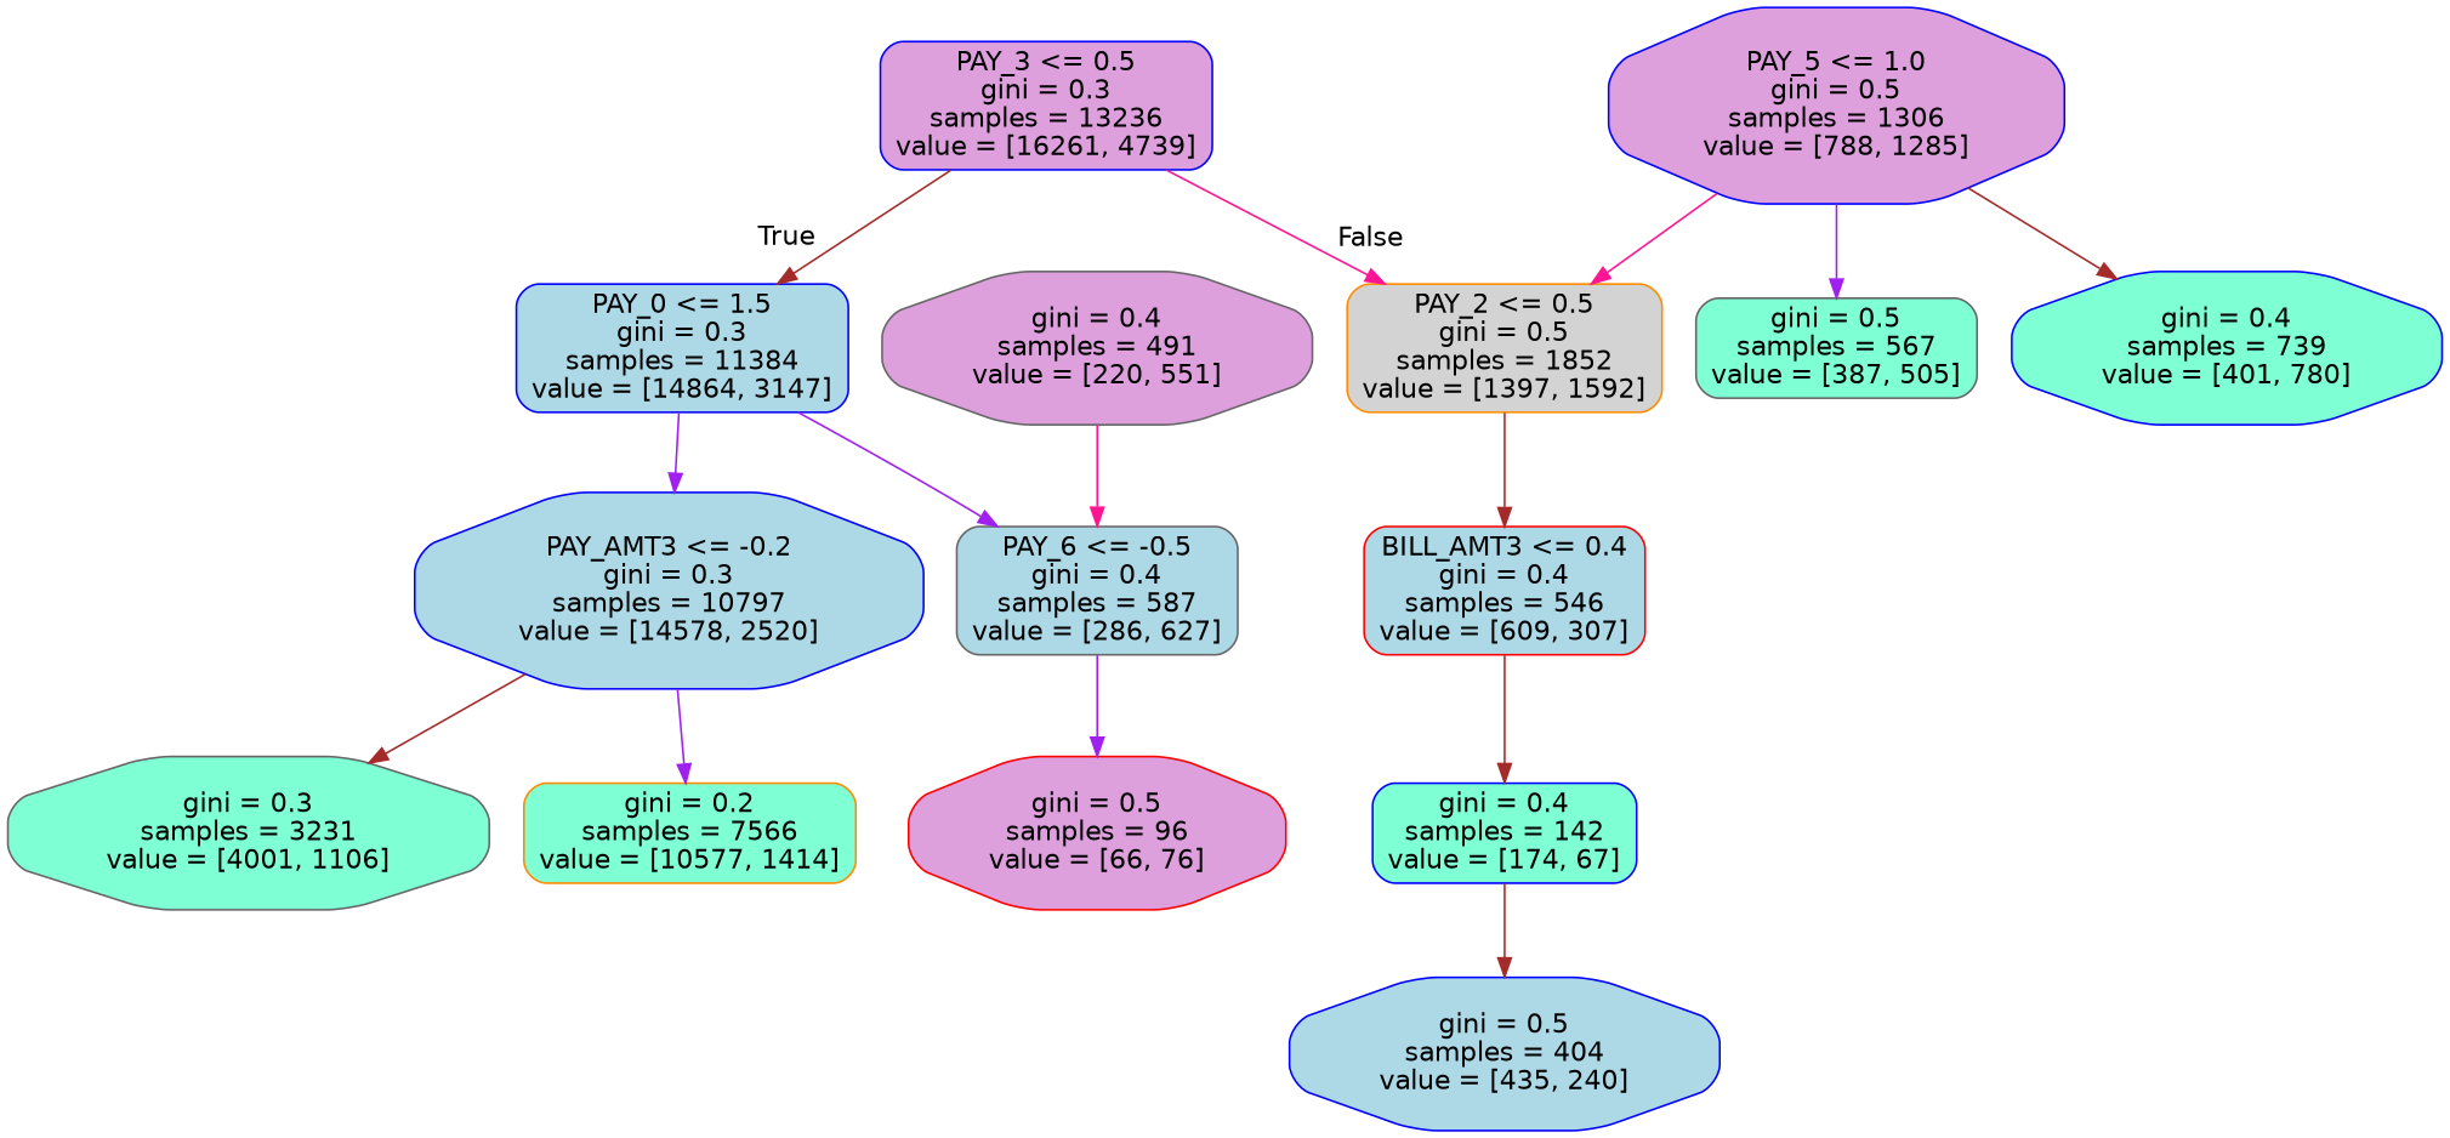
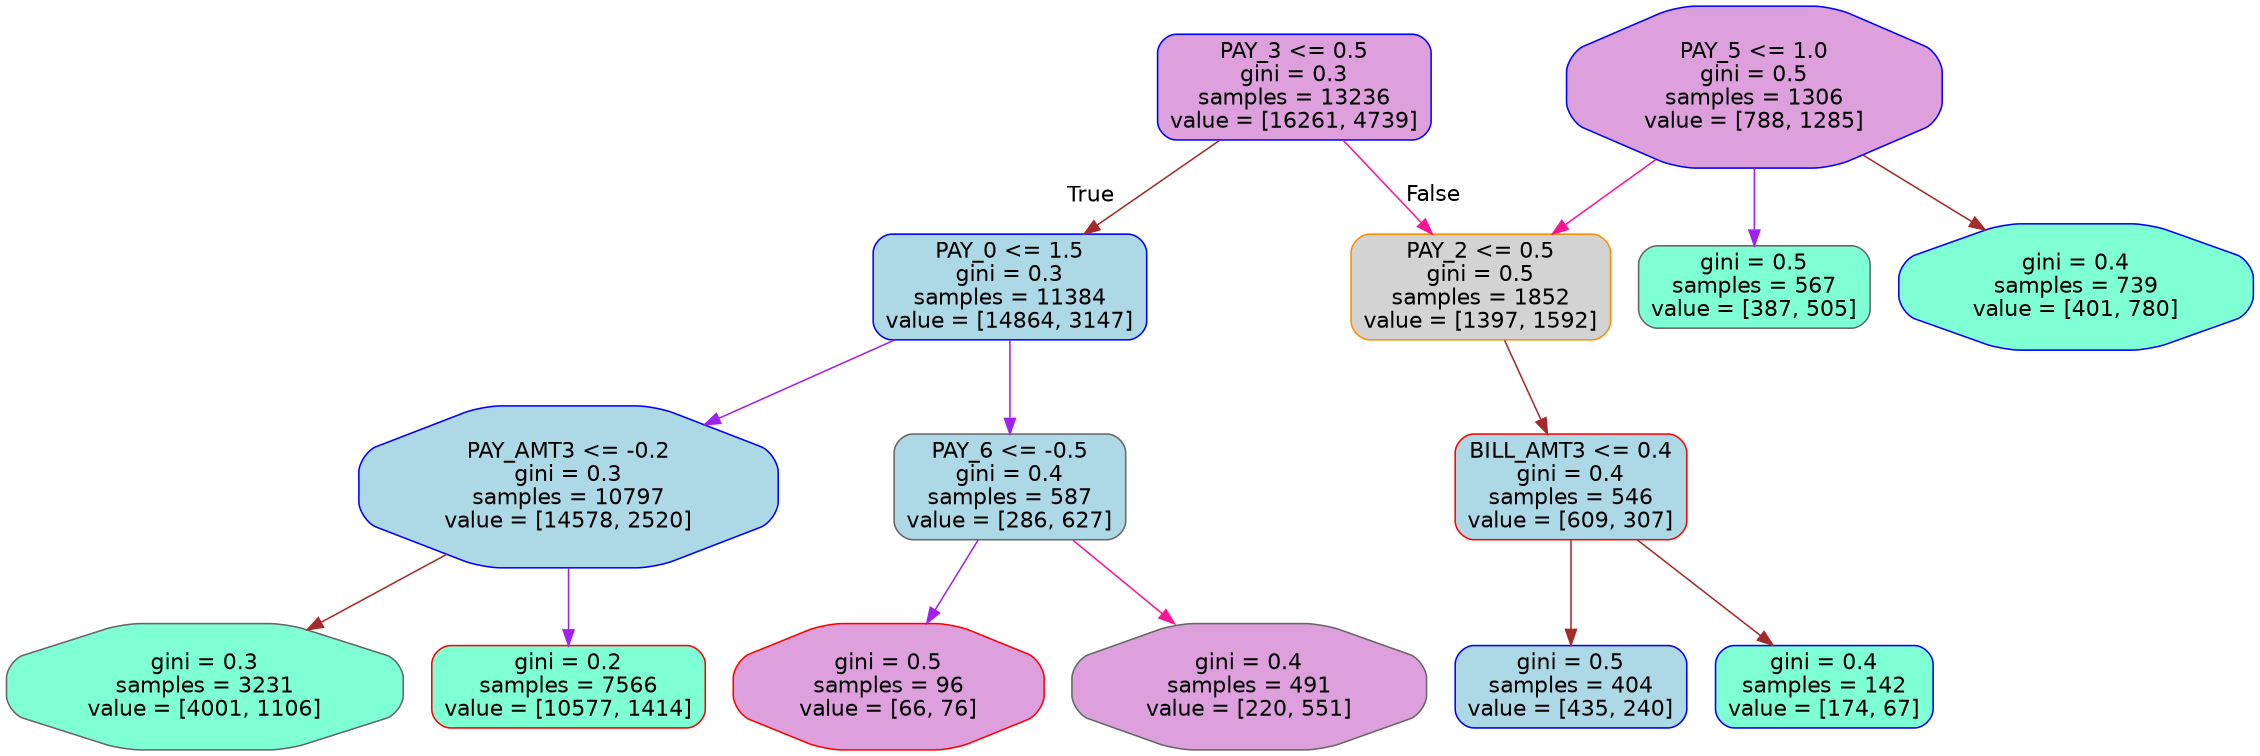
  digraph {
    node [color=blue fillcolor=lightblue fontname=helvetica shape=box style="rounded,filled"]
    edge [color=brown fontname=helvetica]
    n1 [fillcolor=plum label="PAY_3 <= 0.5\ngini = 0.3\nsamples = 13236\nvalue = [16261, 4739]"]
    n2 [label="PAY_0 <= 1.5\ngini = 0.3\nsamples = 11384\nvalue = [14864, 3147]"]
    n3 [color=darkorange fillcolor=lightgrey label="PAY_2 <= 0.5\ngini = 0.5\nsamples = 1852\nvalue = [1397, 1592]"]
    n4 [label="PAY_AMT3 <= -0.2\ngini = 0.3\nsamples = 10797\nvalue = [14578, 2520]" shape=octagon]
    n5 [color=gray40 label="PAY_6 <= -0.5\ngini = 0.4\nsamples = 587\nvalue = [286, 627]"]
    n6 [color=red label="BILL_AMT3 <= 0.4\ngini = 0.4\nsamples = 546\nvalue = [609, 307]"]
    n7 [color=gray40 fillcolor=aquamarine label="gini = 0.3\nsamples = 3231\nvalue = [4001, 1106]" shape=octagon]
-   n8 [color=darkorange fillcolor=aquamarine label="gini = 0.2\nsamples = 7566\nvalue = [10577, 1414]"]
+   n8 [color=red fillcolor=aquamarine label="gini = 0.2\nsamples = 7566\nvalue = [10577, 1414]"]
    n9 [color=red fillcolor=plum label="gini = 0.5\nsamples = 96\nvalue = [66, 76]" shape=octagon]
    n10 [color=gray40 fillcolor=plum label="gini = 0.4\nsamples = 491\nvalue = [220, 551]" shape=octagon]
-   n11 [label="gini = 0.5\nsamples = 404\nvalue = [435, 240]" shape=octagon]
+   n11 [label="gini = 0.5\nsamples = 404\nvalue = [435, 240]"]
    n12 [fillcolor=aquamarine label="gini = 0.4\nsamples = 142\nvalue = [174, 67]"]
    n13 [fillcolor=plum label="PAY_5 <= 1.0\ngini = 0.5\nsamples = 1306\nvalue = [788, 1285]" shape=octagon]
    n14 [color=gray40 fillcolor=aquamarine label="gini = 0.5\nsamples = 567\nvalue = [387, 505]"]
    n15 [fillcolor=aquamarine label="gini = 0.4\nsamples = 739\nvalue = [401, 780]" shape=octagon]
    n1 -> n2 [headlabel=True labelangle=45 labeldistance=2.5]
    n1 -> n3 [color=deeppink headlabel=False labelangle=-45 labeldistance=2.5]
    n2 -> n4 [color=purple]
    n2 -> n5 [color=purple]
    n3 -> n6
    n4 -> n7
    n4 -> n8 [color=purple]
    n5 -> n9 [color=purple]
-   n10 -> n5 [color=deeppink]
-   n12 -> n11
+   n5 -> n10 [color=deeppink]
+   n6 -> n11
    n6 -> n12
    n13 -> n3 [color=deeppink]
    n13 -> n14 [color=purple]
    n13 -> n15
  }
